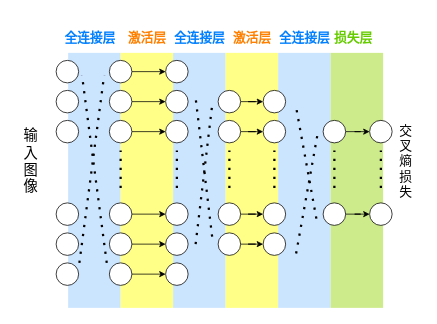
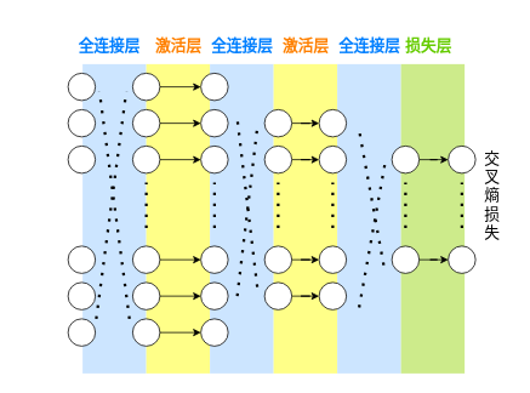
  <mxCell id="0" />
  <mxCell id="1" parent="0" />
  <mxCell id="2" value="" style="rounded=0;whiteSpace=wrap;html=1;fillColor=#cce5ff;strokeColor=none;" vertex="1" parent="1"><mxGeometry x="90" y="70" width="70" height="340" as="geometry" /></mxCell>
  <mxCell id="3" value="" style="rounded=0;whiteSpace=wrap;html=1;fillColor=#ffff88;strokeColor=none;" vertex="1" parent="1"><mxGeometry x="160" y="70" width="70" height="340" as="geometry" /></mxCell>
  <mxCell id="4" value="" style="rounded=0;whiteSpace=wrap;html=1;fillColor=#cce5ff;strokeColor=none;" vertex="1" parent="1"><mxGeometry x="230" y="70" width="70" height="340" as="geometry" /></mxCell>
  <mxCell id="5" value="" style="rounded=0;whiteSpace=wrap;html=1;fillColor=#ffff88;strokeColor=none;" vertex="1" parent="1"><mxGeometry x="300" y="70" width="70" height="340" as="geometry" /></mxCell>
  <mxCell id="6" value="" style="rounded=0;whiteSpace=wrap;html=1;fillColor=#cce5ff;strokeColor=none;" vertex="1" parent="1"><mxGeometry x="370" y="70" width="70" height="340" as="geometry" /></mxCell>
  <mxCell id="7" value="" style="rounded=0;whiteSpace=wrap;html=1;fillColor=#cdeb8b;strokeColor=none;" vertex="1" parent="1"><mxGeometry x="440" y="70" width="70" height="340" as="geometry" /></mxCell>
  <mxCell id="8" style="edgeStyle=orthogonalEdgeStyle;rounded=0;orthogonalLoop=1;jettySize=auto;html=1;entryX=0;entryY=0.5;entryDx=0;entryDy=0;" edge="1" parent="1" source="9" target="21"><mxGeometry relative="1" as="geometry" /></mxCell>
  <mxCell id="9" value="" style="ellipse;whiteSpace=wrap;html=1;aspect=fixed;" vertex="1" parent="1"><mxGeometry x="145" y="310" width="30" height="30" as="geometry" /></mxCell>
  <mxCell id="10" style="edgeStyle=orthogonalEdgeStyle;rounded=0;orthogonalLoop=1;jettySize=auto;html=1;entryX=0;entryY=0.5;entryDx=0;entryDy=0;" edge="1" parent="1" source="11" target="22"><mxGeometry relative="1" as="geometry" /></mxCell>
  <mxCell id="11" value="" style="ellipse;whiteSpace=wrap;html=1;aspect=fixed;" vertex="1" parent="1"><mxGeometry x="145" y="350" width="30" height="30" as="geometry" /></mxCell>
  <mxCell id="12" style="edgeStyle=orthogonalEdgeStyle;rounded=0;orthogonalLoop=1;jettySize=auto;html=1;" edge="1" parent="1" source="13" target="23"><mxGeometry relative="1" as="geometry" /></mxCell>
  <mxCell id="13" value="" style="ellipse;whiteSpace=wrap;html=1;aspect=fixed;" vertex="1" parent="1"><mxGeometry x="145" y="80" width="30" height="30" as="geometry" /></mxCell>
  <mxCell id="14" style="edgeStyle=orthogonalEdgeStyle;rounded=0;orthogonalLoop=1;jettySize=auto;html=1;" edge="1" parent="1" source="15" target="24"><mxGeometry relative="1" as="geometry" /></mxCell>
  <mxCell id="15" value="" style="ellipse;whiteSpace=wrap;html=1;aspect=fixed;" vertex="1" parent="1"><mxGeometry x="145" y="120" width="30" height="30" as="geometry" /></mxCell>
  <mxCell id="16" value="" style="endArrow=none;dashed=1;html=1;dashPattern=1 3;strokeWidth=3;rounded=0;" edge="1" parent="1"><mxGeometry width="50" height="50" relative="1" as="geometry"><mxPoint x="160" y="250" as="sourcePoint" /><mxPoint x="160" y="200" as="targetPoint" /></mxGeometry></mxCell>
  <mxCell id="17" style="edgeStyle=orthogonalEdgeStyle;rounded=0;orthogonalLoop=1;jettySize=auto;html=1;entryX=0;entryY=0.5;entryDx=0;entryDy=0;" edge="1" parent="1" source="18" target="26"><mxGeometry relative="1" as="geometry" /></mxCell>
  <mxCell id="18" value="" style="ellipse;whiteSpace=wrap;html=1;aspect=fixed;" vertex="1" parent="1"><mxGeometry x="145" y="160" width="30" height="30" as="geometry" /></mxCell>
  <mxCell id="19" style="edgeStyle=orthogonalEdgeStyle;rounded=0;orthogonalLoop=1;jettySize=auto;html=1;" edge="1" parent="1" source="20" target="27"><mxGeometry relative="1" as="geometry" /></mxCell>
  <mxCell id="20" value="" style="ellipse;whiteSpace=wrap;html=1;aspect=fixed;" vertex="1" parent="1"><mxGeometry x="145" y="270" width="30" height="30" as="geometry" /></mxCell>
  <mxCell id="21" value="" style="ellipse;whiteSpace=wrap;html=1;aspect=fixed;" vertex="1" parent="1"><mxGeometry x="220" y="310" width="30" height="30" as="geometry" /></mxCell>
  <mxCell id="22" value="" style="ellipse;whiteSpace=wrap;html=1;aspect=fixed;" vertex="1" parent="1"><mxGeometry x="220" y="350" width="30" height="30" as="geometry" /></mxCell>
  <mxCell id="23" value="" style="ellipse;whiteSpace=wrap;html=1;aspect=fixed;" vertex="1" parent="1"><mxGeometry x="220" y="80" width="30" height="30" as="geometry" /></mxCell>
  <mxCell id="24" value="" style="ellipse;whiteSpace=wrap;html=1;aspect=fixed;" vertex="1" parent="1"><mxGeometry x="220" y="120" width="30" height="30" as="geometry" /></mxCell>
  <mxCell id="25" value="" style="endArrow=none;dashed=1;html=1;dashPattern=1 3;strokeWidth=3;rounded=0;" edge="1" parent="1"><mxGeometry width="50" height="50" relative="1" as="geometry"><mxPoint x="235" y="250" as="sourcePoint" /><mxPoint x="235" y="200" as="targetPoint" /></mxGeometry></mxCell>
  <mxCell id="26" value="" style="ellipse;whiteSpace=wrap;html=1;aspect=fixed;" vertex="1" parent="1"><mxGeometry x="220" y="160" width="30" height="30" as="geometry" /></mxCell>
  <mxCell id="27" value="" style="ellipse;whiteSpace=wrap;html=1;aspect=fixed;" vertex="1" parent="1"><mxGeometry x="220" y="270" width="30" height="30" as="geometry" /></mxCell>
  <mxCell id="28" style="edgeStyle=orthogonalEdgeStyle;rounded=0;orthogonalLoop=1;jettySize=auto;html=1;" edge="1" parent="1" source="29" target="37"><mxGeometry relative="1" as="geometry" /></mxCell>
  <mxCell id="29" value="" style="ellipse;whiteSpace=wrap;html=1;aspect=fixed;" vertex="1" parent="1"><mxGeometry x="290" y="310" width="30" height="30" as="geometry" /></mxCell>
  <mxCell id="30" style="edgeStyle=orthogonalEdgeStyle;rounded=0;orthogonalLoop=1;jettySize=auto;html=1;" edge="1" parent="1" source="31" target="38"><mxGeometry relative="1" as="geometry" /></mxCell>
  <mxCell id="31" value="" style="ellipse;whiteSpace=wrap;html=1;aspect=fixed;" vertex="1" parent="1"><mxGeometry x="290" y="120" width="30" height="30" as="geometry" /></mxCell>
  <mxCell id="32" value="" style="endArrow=none;dashed=1;html=1;dashPattern=1 3;strokeWidth=3;rounded=0;" edge="1" parent="1"><mxGeometry width="50" height="50" relative="1" as="geometry"><mxPoint x="305" y="250" as="sourcePoint" /><mxPoint x="305" y="200" as="targetPoint" /></mxGeometry></mxCell>
  <mxCell id="33" style="edgeStyle=orthogonalEdgeStyle;rounded=0;orthogonalLoop=1;jettySize=auto;html=1;" edge="1" parent="1" source="34" target="40"><mxGeometry relative="1" as="geometry" /></mxCell>
  <mxCell id="34" value="" style="ellipse;whiteSpace=wrap;html=1;aspect=fixed;" vertex="1" parent="1"><mxGeometry x="290" y="160" width="30" height="30" as="geometry" /></mxCell>
  <mxCell id="35" style="edgeStyle=orthogonalEdgeStyle;rounded=0;orthogonalLoop=1;jettySize=auto;html=1;" edge="1" parent="1" source="36" target="41"><mxGeometry relative="1" as="geometry" /></mxCell>
  <mxCell id="36" value="" style="ellipse;whiteSpace=wrap;html=1;aspect=fixed;" vertex="1" parent="1"><mxGeometry x="290" y="270" width="30" height="30" as="geometry" /></mxCell>
  <mxCell id="37" value="" style="ellipse;whiteSpace=wrap;html=1;aspect=fixed;" vertex="1" parent="1"><mxGeometry x="350" y="310" width="30" height="30" as="geometry" /></mxCell>
  <mxCell id="38" value="" style="ellipse;whiteSpace=wrap;html=1;aspect=fixed;" vertex="1" parent="1"><mxGeometry x="350" y="120" width="30" height="30" as="geometry" /></mxCell>
  <mxCell id="39" value="" style="endArrow=none;dashed=1;html=1;dashPattern=1 3;strokeWidth=3;rounded=0;" edge="1" parent="1"><mxGeometry width="50" height="50" relative="1" as="geometry"><mxPoint x="365" y="250" as="sourcePoint" /><mxPoint x="365" y="200" as="targetPoint" /></mxGeometry></mxCell>
  <mxCell id="40" value="" style="ellipse;whiteSpace=wrap;html=1;aspect=fixed;" vertex="1" parent="1"><mxGeometry x="350" y="160" width="30" height="30" as="geometry" /></mxCell>
  <mxCell id="41" value="" style="ellipse;whiteSpace=wrap;html=1;aspect=fixed;" vertex="1" parent="1"><mxGeometry x="350" y="270" width="30" height="30" as="geometry" /></mxCell>
  <mxCell id="42" value="" style="endArrow=none;dashed=1;html=1;dashPattern=1 3;strokeWidth=3;rounded=0;" edge="1" parent="1"><mxGeometry width="50" height="50" relative="1" as="geometry"><mxPoint x="445" y="250" as="sourcePoint" /><mxPoint x="445" y="200" as="targetPoint" /></mxGeometry></mxCell>
  <mxCell id="43" style="edgeStyle=orthogonalEdgeStyle;rounded=0;orthogonalLoop=1;jettySize=auto;html=1;entryX=0;entryY=0.5;entryDx=0;entryDy=0;" edge="1" parent="1" source="44" target="48"><mxGeometry relative="1" as="geometry" /></mxCell>
  <mxCell id="44" value="" style="ellipse;whiteSpace=wrap;html=1;aspect=fixed;" vertex="1" parent="1"><mxGeometry x="430" y="160" width="30" height="30" as="geometry" /></mxCell>
  <mxCell id="45" style="edgeStyle=orthogonalEdgeStyle;rounded=0;orthogonalLoop=1;jettySize=auto;html=1;" edge="1" parent="1" source="46" target="49"><mxGeometry relative="1" as="geometry" /></mxCell>
  <mxCell id="46" value="" style="ellipse;whiteSpace=wrap;html=1;aspect=fixed;" vertex="1" parent="1"><mxGeometry x="430" y="270" width="30" height="30" as="geometry" /></mxCell>
  <mxCell id="47" value="" style="endArrow=none;dashed=1;html=1;dashPattern=1 3;strokeWidth=3;rounded=0;" edge="1" parent="1"><mxGeometry width="50" height="50" relative="1" as="geometry"><mxPoint x="507" y="250" as="sourcePoint" /><mxPoint x="507" y="200" as="targetPoint" /></mxGeometry></mxCell>
  <mxCell id="48" value="" style="ellipse;whiteSpace=wrap;html=1;aspect=fixed;" vertex="1" parent="1"><mxGeometry x="492" y="160" width="30" height="30" as="geometry" /></mxCell>
  <mxCell id="49" value="" style="ellipse;whiteSpace=wrap;html=1;aspect=fixed;" vertex="1" parent="1"><mxGeometry x="492" y="270" width="30" height="30" as="geometry" /></mxCell>
  <mxCell id="50" value="" style="ellipse;whiteSpace=wrap;html=1;aspect=fixed;" vertex="1" parent="1"><mxGeometry x="74" y="310" width="30" height="30" as="geometry" /></mxCell>
  <mxCell id="51" value="" style="ellipse;whiteSpace=wrap;html=1;aspect=fixed;" vertex="1" parent="1"><mxGeometry x="74" y="350" width="30" height="30" as="geometry" /></mxCell>
  <mxCell id="52" value="" style="ellipse;whiteSpace=wrap;html=1;aspect=fixed;" vertex="1" parent="1"><mxGeometry x="74" y="80" width="30" height="30" as="geometry" /></mxCell>
  <mxCell id="53" value="" style="ellipse;whiteSpace=wrap;html=1;aspect=fixed;" vertex="1" parent="1"><mxGeometry x="74" y="120" width="30" height="30" as="geometry" /></mxCell>
  <mxCell id="54" value="" style="ellipse;whiteSpace=wrap;html=1;aspect=fixed;" vertex="1" parent="1"><mxGeometry x="74" y="160" width="30" height="30" as="geometry" /></mxCell>
  <mxCell id="55" value="" style="ellipse;whiteSpace=wrap;html=1;aspect=fixed;" vertex="1" parent="1"><mxGeometry x="74" y="270" width="30" height="30" as="geometry" /></mxCell>
- <mxCell id="56" value="&lt;font style=&quot;font-size: 19px;&quot; face=&quot;Family Song 常规体&quot;&gt;输&lt;br&gt;入&lt;br&gt;图&lt;br&gt;像&lt;/font&gt;" style="text;html=1;align=center;verticalAlign=middle;resizable=0;points=[];autosize=1;strokeColor=none;fillColor=none;" vertex="1" parent="1"><mxGeometry x="20" y="165" width="40" height="100" as="geometry" /></mxCell>
  <mxCell id="57" value="&lt;font style=&quot;font-size: 17px;&quot; face=&quot;Family Song 常规体&quot;&gt;交&lt;br&gt;叉&lt;br&gt;熵&lt;br&gt;损&lt;br&gt;失&lt;/font&gt;" style="text;html=1;align=center;verticalAlign=middle;resizable=0;points=[];autosize=1;strokeColor=none;fillColor=none;" vertex="1" parent="1"><mxGeometry x="520" y="155" width="40" height="120" as="geometry" /></mxCell>
  <mxCell id="58" value="&lt;pre&gt;&lt;font size=&quot;1&quot; color=&quot;#007fff&quot;&gt;&lt;b style=&quot;font-size: 17px;&quot;&gt;全连接层&lt;/b&gt;&lt;/font&gt;&lt;/pre&gt;" style="text;html=1;align=center;verticalAlign=middle;resizable=0;points=[];autosize=1;strokeColor=none;fillColor=none;" vertex="1" parent="1"><mxGeometry x="74" y="20" width="90" height="60" as="geometry" /></mxCell>
  <mxCell id="59" value="&lt;pre&gt;&lt;font size=&quot;1&quot; color=&quot;#007fff&quot;&gt;&lt;b style=&quot;font-size: 17px;&quot;&gt;全连接层&lt;/b&gt;&lt;/font&gt;&lt;/pre&gt;" style="text;html=1;align=center;verticalAlign=middle;resizable=0;points=[];autosize=1;strokeColor=none;fillColor=none;" vertex="1" parent="1"><mxGeometry x="220" y="20" width="90" height="60" as="geometry" /></mxCell>
  <mxCell id="60" value="&lt;pre&gt;&lt;font size=&quot;1&quot; color=&quot;#007fff&quot;&gt;&lt;b style=&quot;font-size: 17px;&quot;&gt;全连接层&lt;/b&gt;&lt;/font&gt;&lt;/pre&gt;" style="text;html=1;align=center;verticalAlign=middle;resizable=0;points=[];autosize=1;strokeColor=none;fillColor=none;" vertex="1" parent="1"><mxGeometry x="360" y="20" width="90" height="60" as="geometry" /></mxCell>
  <mxCell id="61" value="&lt;pre&gt;&lt;font color=&quot;#ff8000&quot; size=&quot;1&quot;&gt;&lt;b style=&quot;font-size: 17px;&quot;&gt;激活层&lt;/b&gt;&lt;/font&gt;&lt;/pre&gt;" style="text;html=1;align=center;verticalAlign=middle;resizable=0;points=[];autosize=1;strokeColor=none;fillColor=none;" vertex="1" parent="1"><mxGeometry x="155" y="20" width="80" height="60" as="geometry" /></mxCell>
  <mxCell id="62" value="&lt;pre&gt;&lt;font color=&quot;#ff8000&quot; size=&quot;1&quot;&gt;&lt;b style=&quot;font-size: 17px;&quot;&gt;激活层&lt;/b&gt;&lt;/font&gt;&lt;/pre&gt;" style="text;html=1;align=center;verticalAlign=middle;resizable=0;points=[];autosize=1;strokeColor=none;fillColor=none;" vertex="1" parent="1"><mxGeometry x="295" y="20" width="80" height="60" as="geometry" /></mxCell>
  <mxCell id="63" value="&lt;pre&gt;&lt;font color=&quot;#66cc00&quot; size=&quot;1&quot;&gt;&lt;b style=&quot;font-size: 17px;&quot;&gt;损失层&lt;/b&gt;&lt;/font&gt;&lt;/pre&gt;" style="text;html=1;align=center;verticalAlign=middle;resizable=0;points=[];autosize=1;strokeColor=none;fillColor=none;" vertex="1" parent="1"><mxGeometry x="430" y="20" width="80" height="60" as="geometry" /></mxCell>
  <mxCell id="64" value="" style="endArrow=none;dashed=1;html=1;dashPattern=1 3;strokeWidth=3;rounded=0;" edge="1" parent="1"><mxGeometry width="50" height="50" relative="1" as="geometry"><mxPoint x="105" y="350" as="sourcePoint" /><mxPoint x="138" y="100" as="targetPoint" /></mxGeometry></mxCell>
  <mxCell id="65" value="" style="endArrow=none;dashed=1;html=1;dashPattern=1 3;strokeWidth=3;rounded=0;" edge="1" parent="1"><mxGeometry width="50" height="50" relative="1" as="geometry"><mxPoint x="141.5" y="350" as="sourcePoint" /><mxPoint x="108.5" y="100" as="targetPoint" /></mxGeometry></mxCell>
  <mxCell id="66" value="" style="endArrow=none;dashed=1;html=1;dashPattern=1 3;strokeWidth=3;rounded=0;" edge="1" parent="1"><mxGeometry width="50" height="50" relative="1" as="geometry"><mxPoint x="282" y="315" as="sourcePoint" /><mxPoint x="260" y="130" as="targetPoint" /></mxGeometry></mxCell>
  <mxCell id="67" value="" style="endArrow=none;dashed=1;html=1;dashPattern=1 3;strokeWidth=3;rounded=0;" edge="1" parent="1"><mxGeometry width="50" height="50" relative="1" as="geometry"><mxPoint x="260" y="325" as="sourcePoint" /><mxPoint x="282" y="140" as="targetPoint" /></mxGeometry></mxCell>
  <mxCell id="68" value="" style="endArrow=none;dashed=1;html=1;dashPattern=1 3;strokeWidth=3;rounded=0;" edge="1" parent="1"><mxGeometry width="50" height="50" relative="1" as="geometry"><mxPoint x="421" y="291" as="sourcePoint" /><mxPoint x="394" y="142.5" as="targetPoint" /></mxGeometry></mxCell>
  <mxCell id="69" value="" style="endArrow=none;dashed=1;html=1;dashPattern=1 3;strokeWidth=3;rounded=0;" edge="1" parent="1"><mxGeometry width="50" height="50" relative="1" as="geometry"><mxPoint x="394" y="337.5" as="sourcePoint" /><mxPoint x="423" y="176" as="targetPoint" /></mxGeometry></mxCell>
